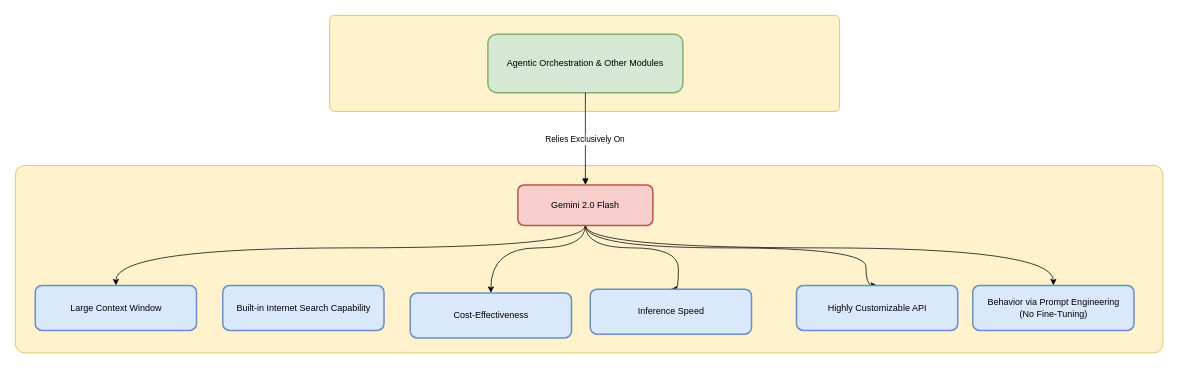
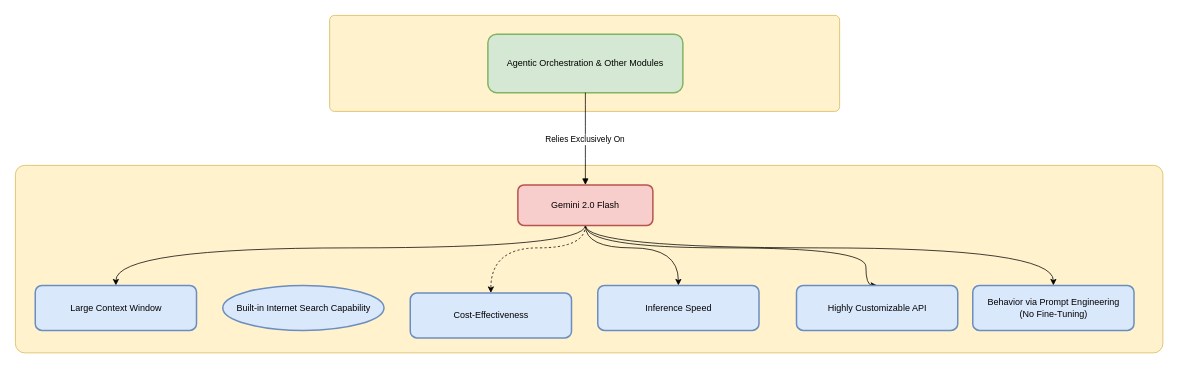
  <mxCell id="0" />
  <mxCell id="1" parent="0" />
  <mxCell id="2" value="" style="whiteSpace=wrap;strokeWidth=1;fillColor=#fff2cc;strokeColor=#d6b656;rounded=1;imageHeight=24;arcSize=5;" vertex="1" parent="1"><mxGeometry x="20" y="220" width="1530" height="250" as="geometry" /></mxCell>
  <mxCell id="3" value="AskDB System" style="whiteSpace=wrap;strokeWidth=1;fillColor=#fff2cc;strokeColor=#d6b656;rounded=1;imageHeight=24;arcSize=5;" vertex="1" parent="1"><mxGeometry x="439" y="20" width="680" height="128" as="geometry" /></mxCell>
  <mxCell id="4" value="Agentic Orchestration &amp; Other Modules" style="whiteSpace=wrap;strokeWidth=2;fillColor=#d5e8d4;strokeColor=#82b366;rounded=1;" vertex="1" parent="1"><mxGeometry x="650" y="45" width="260" height="78" as="geometry" /></mxCell>
- <mxCell id="5" style="edgeStyle=orthogonalEdgeStyle;rounded=0;orthogonalLoop=1;jettySize=auto;html=1;entryX=0.5;entryY=0;entryDx=0;entryDy=0;curved=1;" edge="1" parent="1" source="10" target="13"><mxGeometry relative="1" as="geometry"><Array as="points"><mxPoint x="780" y="330" /><mxPoint x="654" y="330" /></Array></mxGeometry></mxCell>
+ <mxCell id="5" style="edgeStyle=orthogonalEdgeStyle;rounded=0;orthogonalLoop=1;jettySize=auto;html=1;entryX=0.5;entryY=0;entryDx=0;entryDy=0;curved=1;dashed=1;" edge="1" parent="1" source="10" target="13"><mxGeometry relative="1" as="geometry"><Array as="points"><mxPoint x="780" y="330" /><mxPoint x="654" y="330" /></Array></mxGeometry></mxCell>
  <mxCell id="6" style="edgeStyle=orthogonalEdgeStyle;rounded=0;orthogonalLoop=1;jettySize=auto;html=1;entryX=0.5;entryY=0;entryDx=0;entryDy=0;curved=1;" edge="1" parent="1" source="10" target="11"><mxGeometry relative="1" as="geometry"><Array as="points"><mxPoint x="780" y="330" /><mxPoint x="154" y="330" /></Array></mxGeometry></mxCell>
  <mxCell id="7" style="edgeStyle=orthogonalEdgeStyle;rounded=0;orthogonalLoop=1;jettySize=auto;html=1;entryX=0.5;entryY=0;entryDx=0;entryDy=0;curved=1;" edge="1" parent="1" source="10" target="14"><mxGeometry relative="1" as="geometry"><Array as="points"><mxPoint x="780" y="330" /><mxPoint x="904" y="330" /></Array></mxGeometry></mxCell>
  <mxCell id="8" style="edgeStyle=orthogonalEdgeStyle;rounded=0;orthogonalLoop=1;jettySize=auto;html=1;entryX=0.5;entryY=0;entryDx=0;entryDy=0;curved=1;" edge="1" parent="1" source="10" target="15"><mxGeometry relative="1" as="geometry"><Array as="points"><mxPoint x="780" y="330" /><mxPoint x="1154" y="330" /></Array></mxGeometry></mxCell>
  <mxCell id="9" style="edgeStyle=orthogonalEdgeStyle;rounded=0;orthogonalLoop=1;jettySize=auto;html=1;entryX=0.5;entryY=0;entryDx=0;entryDy=0;curved=1;" edge="1" parent="1" source="10" target="16"><mxGeometry relative="1" as="geometry"><Array as="points"><mxPoint x="780" y="330" /><mxPoint x="1404" y="330" /></Array></mxGeometry></mxCell>
  <mxCell id="10" value="Gemini 2.0 Flash" style="whiteSpace=wrap;strokeWidth=2;fillColor=#f8cecc;strokeColor=#b85450;rounded=1;" vertex="1" parent="1"><mxGeometry x="690" y="246" width="180" height="54" as="geometry" /></mxCell>
  <mxCell id="11" value="Large Context Window" style="whiteSpace=wrap;strokeWidth=2;flipH=0;fillColor=#dae8fc;strokeColor=#6c8ebf;rounded=1;" vertex="1" parent="1"><mxGeometry x="46.5" y="380" width="215" height="60" as="geometry" /></mxCell>
- <mxCell id="12" value="Built-in Internet Search Capability" style="whiteSpace=wrap;strokeWidth=2;flipH=0;fillColor=#dae8fc;strokeColor=#6c8ebf;rounded=1;" vertex="1" parent="1"><mxGeometry x="296.5" y="380" width="215" height="60" as="geometry" /></mxCell>
+ <mxCell id="12" value="Built-in Internet Search Capability" style="ellipse;whiteSpace=wrap;strokeWidth=2;flipH=0;fillColor=#dae8fc;strokeColor=#6c8ebf;" vertex="1" parent="1"><mxGeometry x="296.5" y="380" width="215" height="60" as="geometry" /></mxCell>
  <mxCell id="13" value="Cost-Effectiveness" style="whiteSpace=wrap;strokeWidth=2;flipH=0;imageWidth=23;fillColor=#dae8fc;strokeColor=#6c8ebf;rounded=1;" vertex="1" parent="1"><mxGeometry x="546.5" y="390" width="215" height="60" as="geometry" /></mxCell>
- <mxCell id="14" value="Inference Speed" style="whiteSpace=wrap;strokeWidth=2;flipH=0;fillColor=#dae8fc;strokeColor=#6c8ebf;rounded=1;" vertex="1" parent="1"><mxGeometry x="786.5" y="385" width="215" height="60" as="geometry" /></mxCell>
+ <mxCell id="14" value="Inference Speed" style="whiteSpace=wrap;strokeWidth=2;flipH=0;fillColor=#dae8fc;strokeColor=#6c8ebf;rounded=1;" vertex="1" parent="1"><mxGeometry x="796.5" y="380" width="215" height="60" as="geometry" /></mxCell>
  <mxCell id="15" value="Highly Customizable API" style="whiteSpace=wrap;strokeWidth=2;flipH=0;fillColor=#dae8fc;strokeColor=#6c8ebf;rounded=1;" vertex="1" parent="1"><mxGeometry x="1061.5" y="380" width="215" height="60" as="geometry" /></mxCell>
  <mxCell id="16" value="Behavior via Prompt Engineering &#10;(No Fine-Tuning)" style="whiteSpace=wrap;strokeWidth=2;flipH=0;fillColor=#dae8fc;strokeColor=#6c8ebf;rounded=1;" vertex="1" parent="1"><mxGeometry x="1296.5" y="380" width="215" height="60" as="geometry" /></mxCell>
  <mxCell id="17" value="Relies Exclusively On" style="curved=1;startArrow=none;endArrow=block;exitX=0.5;exitY=1;entryX=0.5;entryY=-0.01;rounded=0;" edge="1" parent="1" source="4" target="10"><mxGeometry relative="1" as="geometry"><Array as="points" /></mxGeometry></mxCell>
